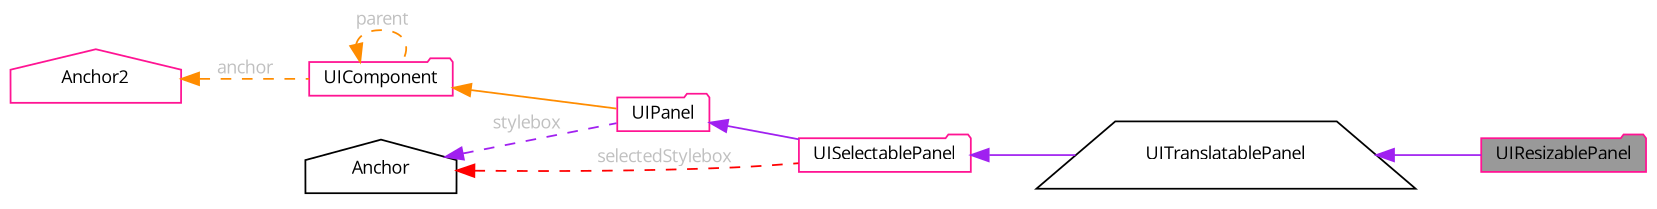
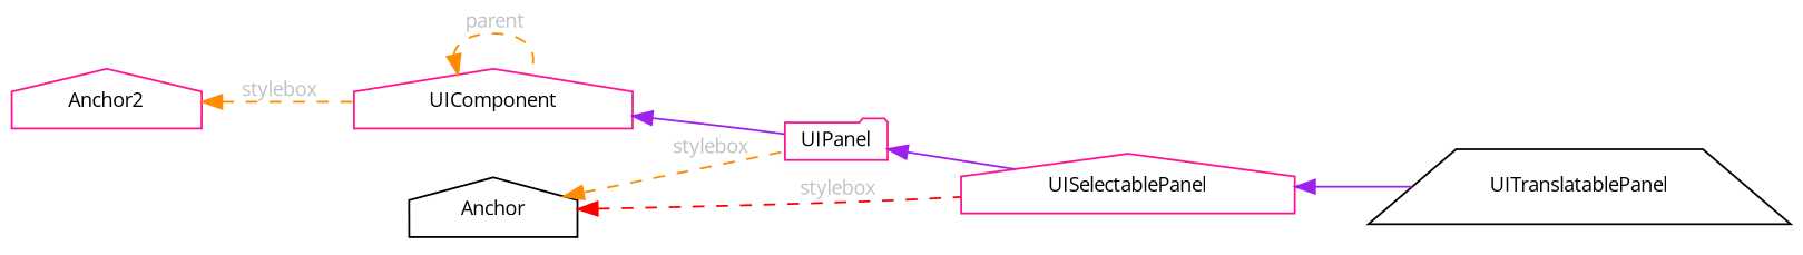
  digraph {
    fontname="Open Sans"
    rankdir=LR
    node [color=deeppink fillcolor=white fontname="Open Sans" fontsize=10 shape=folder style=filled]
    edge [color=darkorange dir=back fontname="Open Sans" fontsize=10 labelfontname=Helvetica labelfontsize=10 style=solid]
-   n1 [fillcolor=grey60 fontcolor=black height=0.2 label=UIResizablePanel width=0.4]
    n2 [color=black height=0.2 label=UITranslatablePanel shape=trapezium width=0.4]
-   n3 [height=0.2 label=UISelectablePanel width=0.4]
+   n3 [height=0.2 label=UISelectablePanel shape=house width=0.4]
    n4 [height=0.2 label=UIPanel width=0.4]
-   n5 [height=0.2 label=UIComponent width=0.4]
+   n5 [height=0.2 label=UIComponent shape=house width=0.4]
    n6 [height=0.2 label=Anchor2 shape=house width=0.4]
    n7 [color=black height=0.2 label=Anchor shape=house width=0.4]
-   n2 -> n1 [color=purple]
    n3 -> n2 [color=purple]
    n4 -> n3 [color=purple]
-   n5 -> n4
+   n5 -> n4 [color=purple]
    n5 -> n5 [fontcolor=grey label=" parent" style=dashed]
-   n6 -> n5 [fontcolor=grey label=" anchor" style=dashed]
-   n7 -> n3 [color=red fontcolor=grey label=" selectedStylebox" style=dashed]
-   n7 -> n4 [color=purple fontcolor=grey label=" stylebox" style=dashed]
+   n6 -> n5 [fontcolor=grey label=" stylebox" style=dashed]
+   n7 -> n3 [color=red fontcolor=grey label=" stylebox" style=dashed]
+   n7 -> n4 [fontcolor=grey label=" stylebox" style=dashed]
  }
